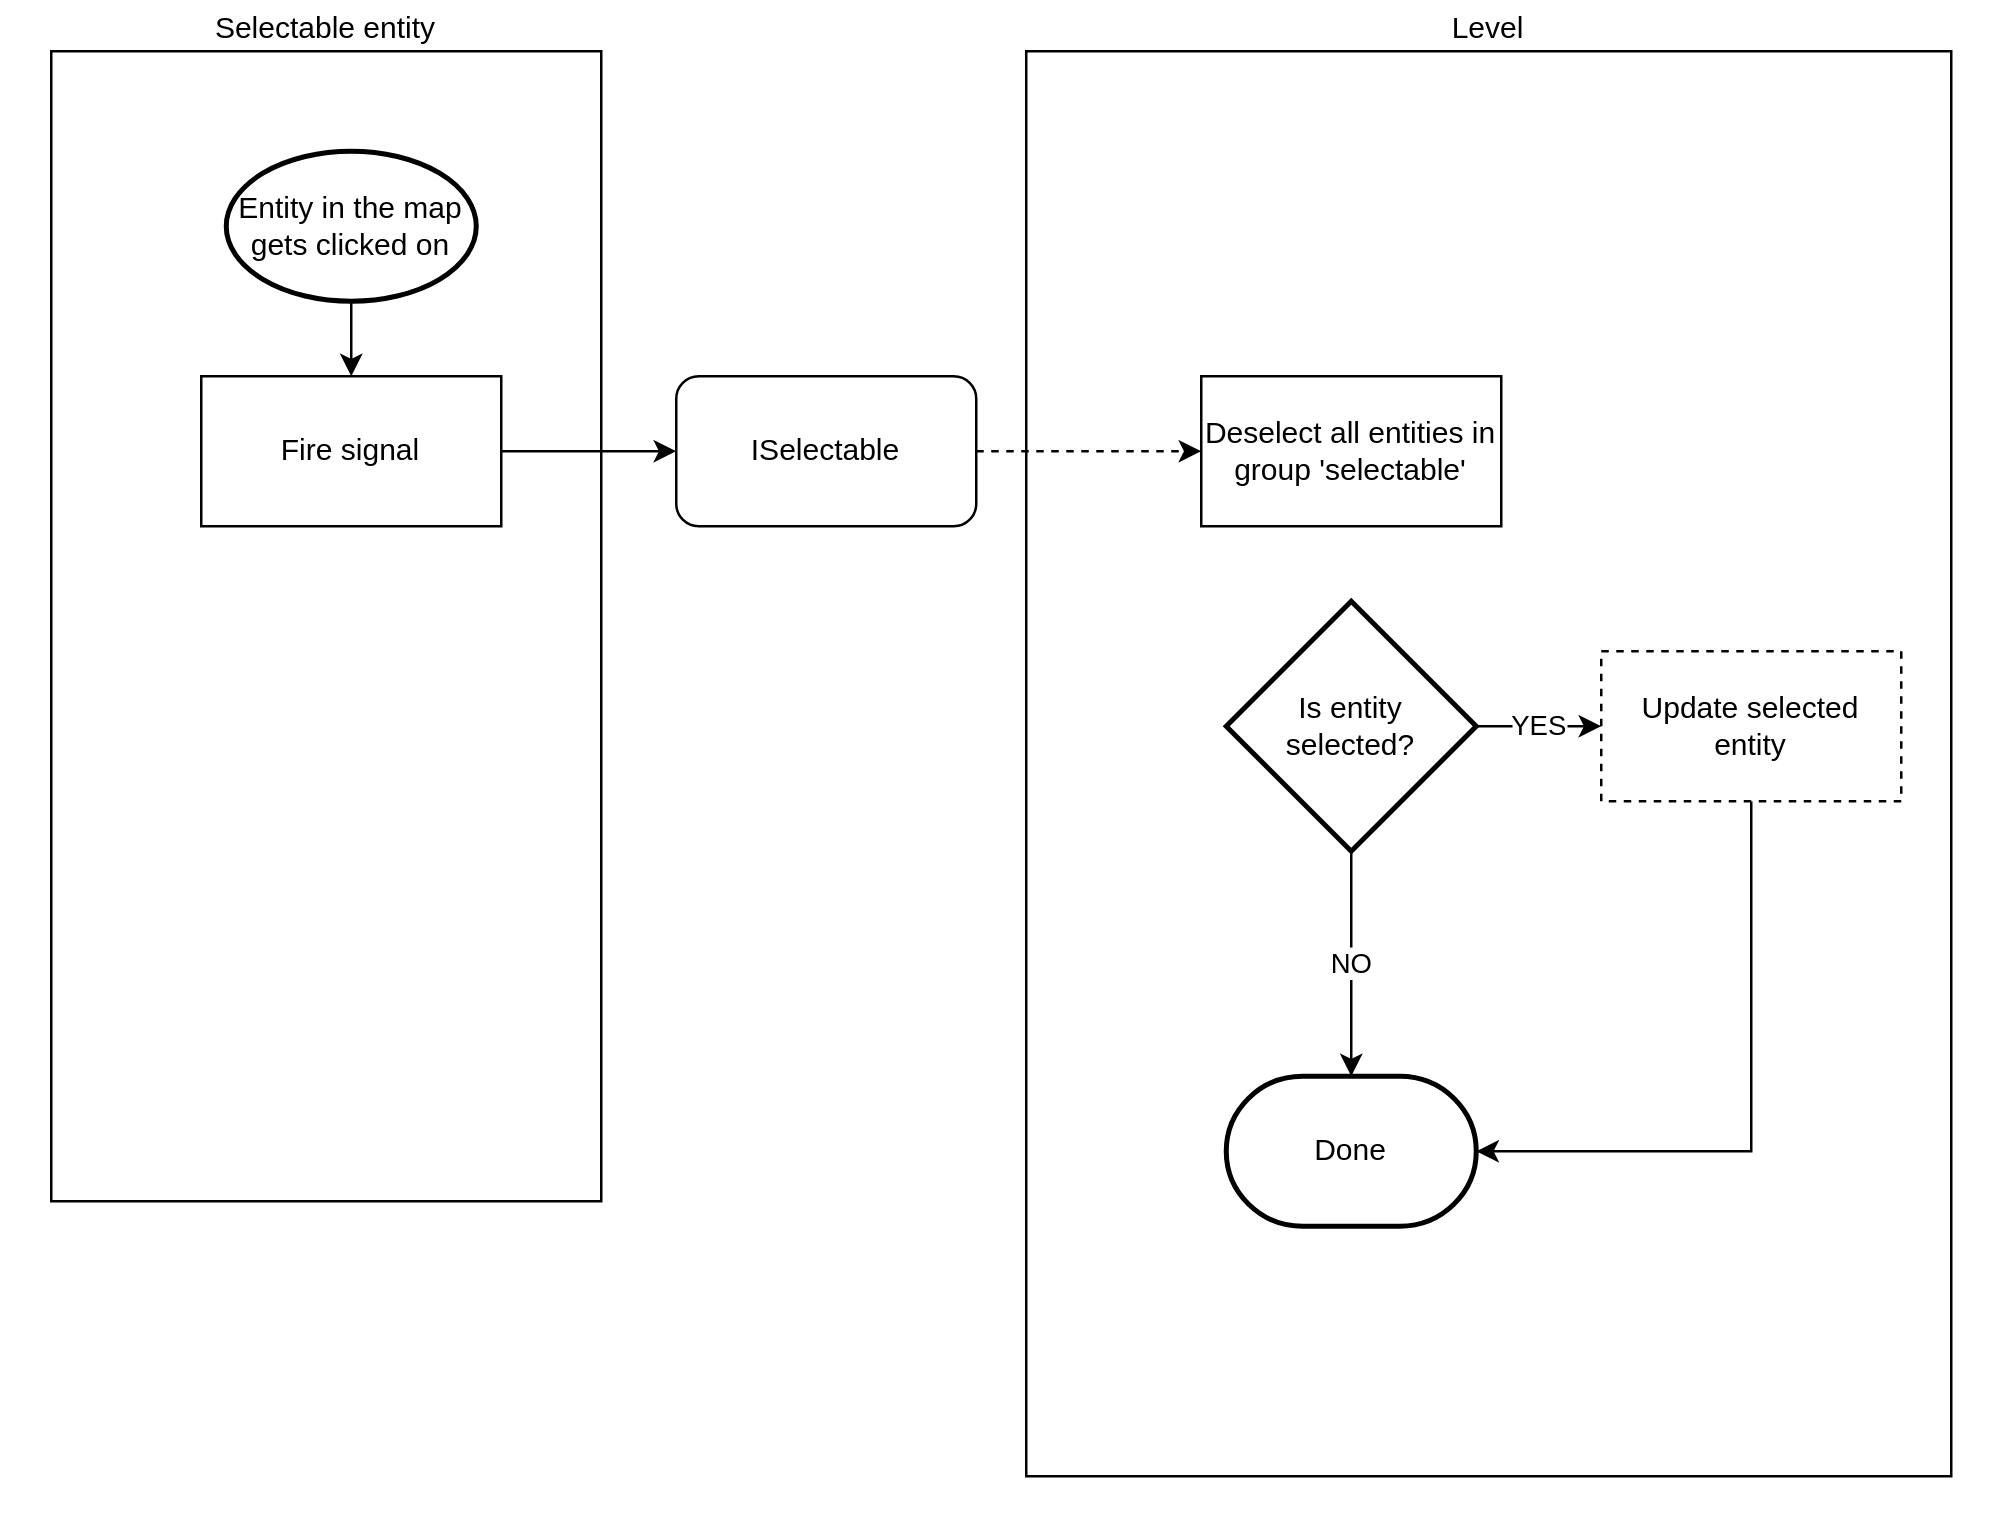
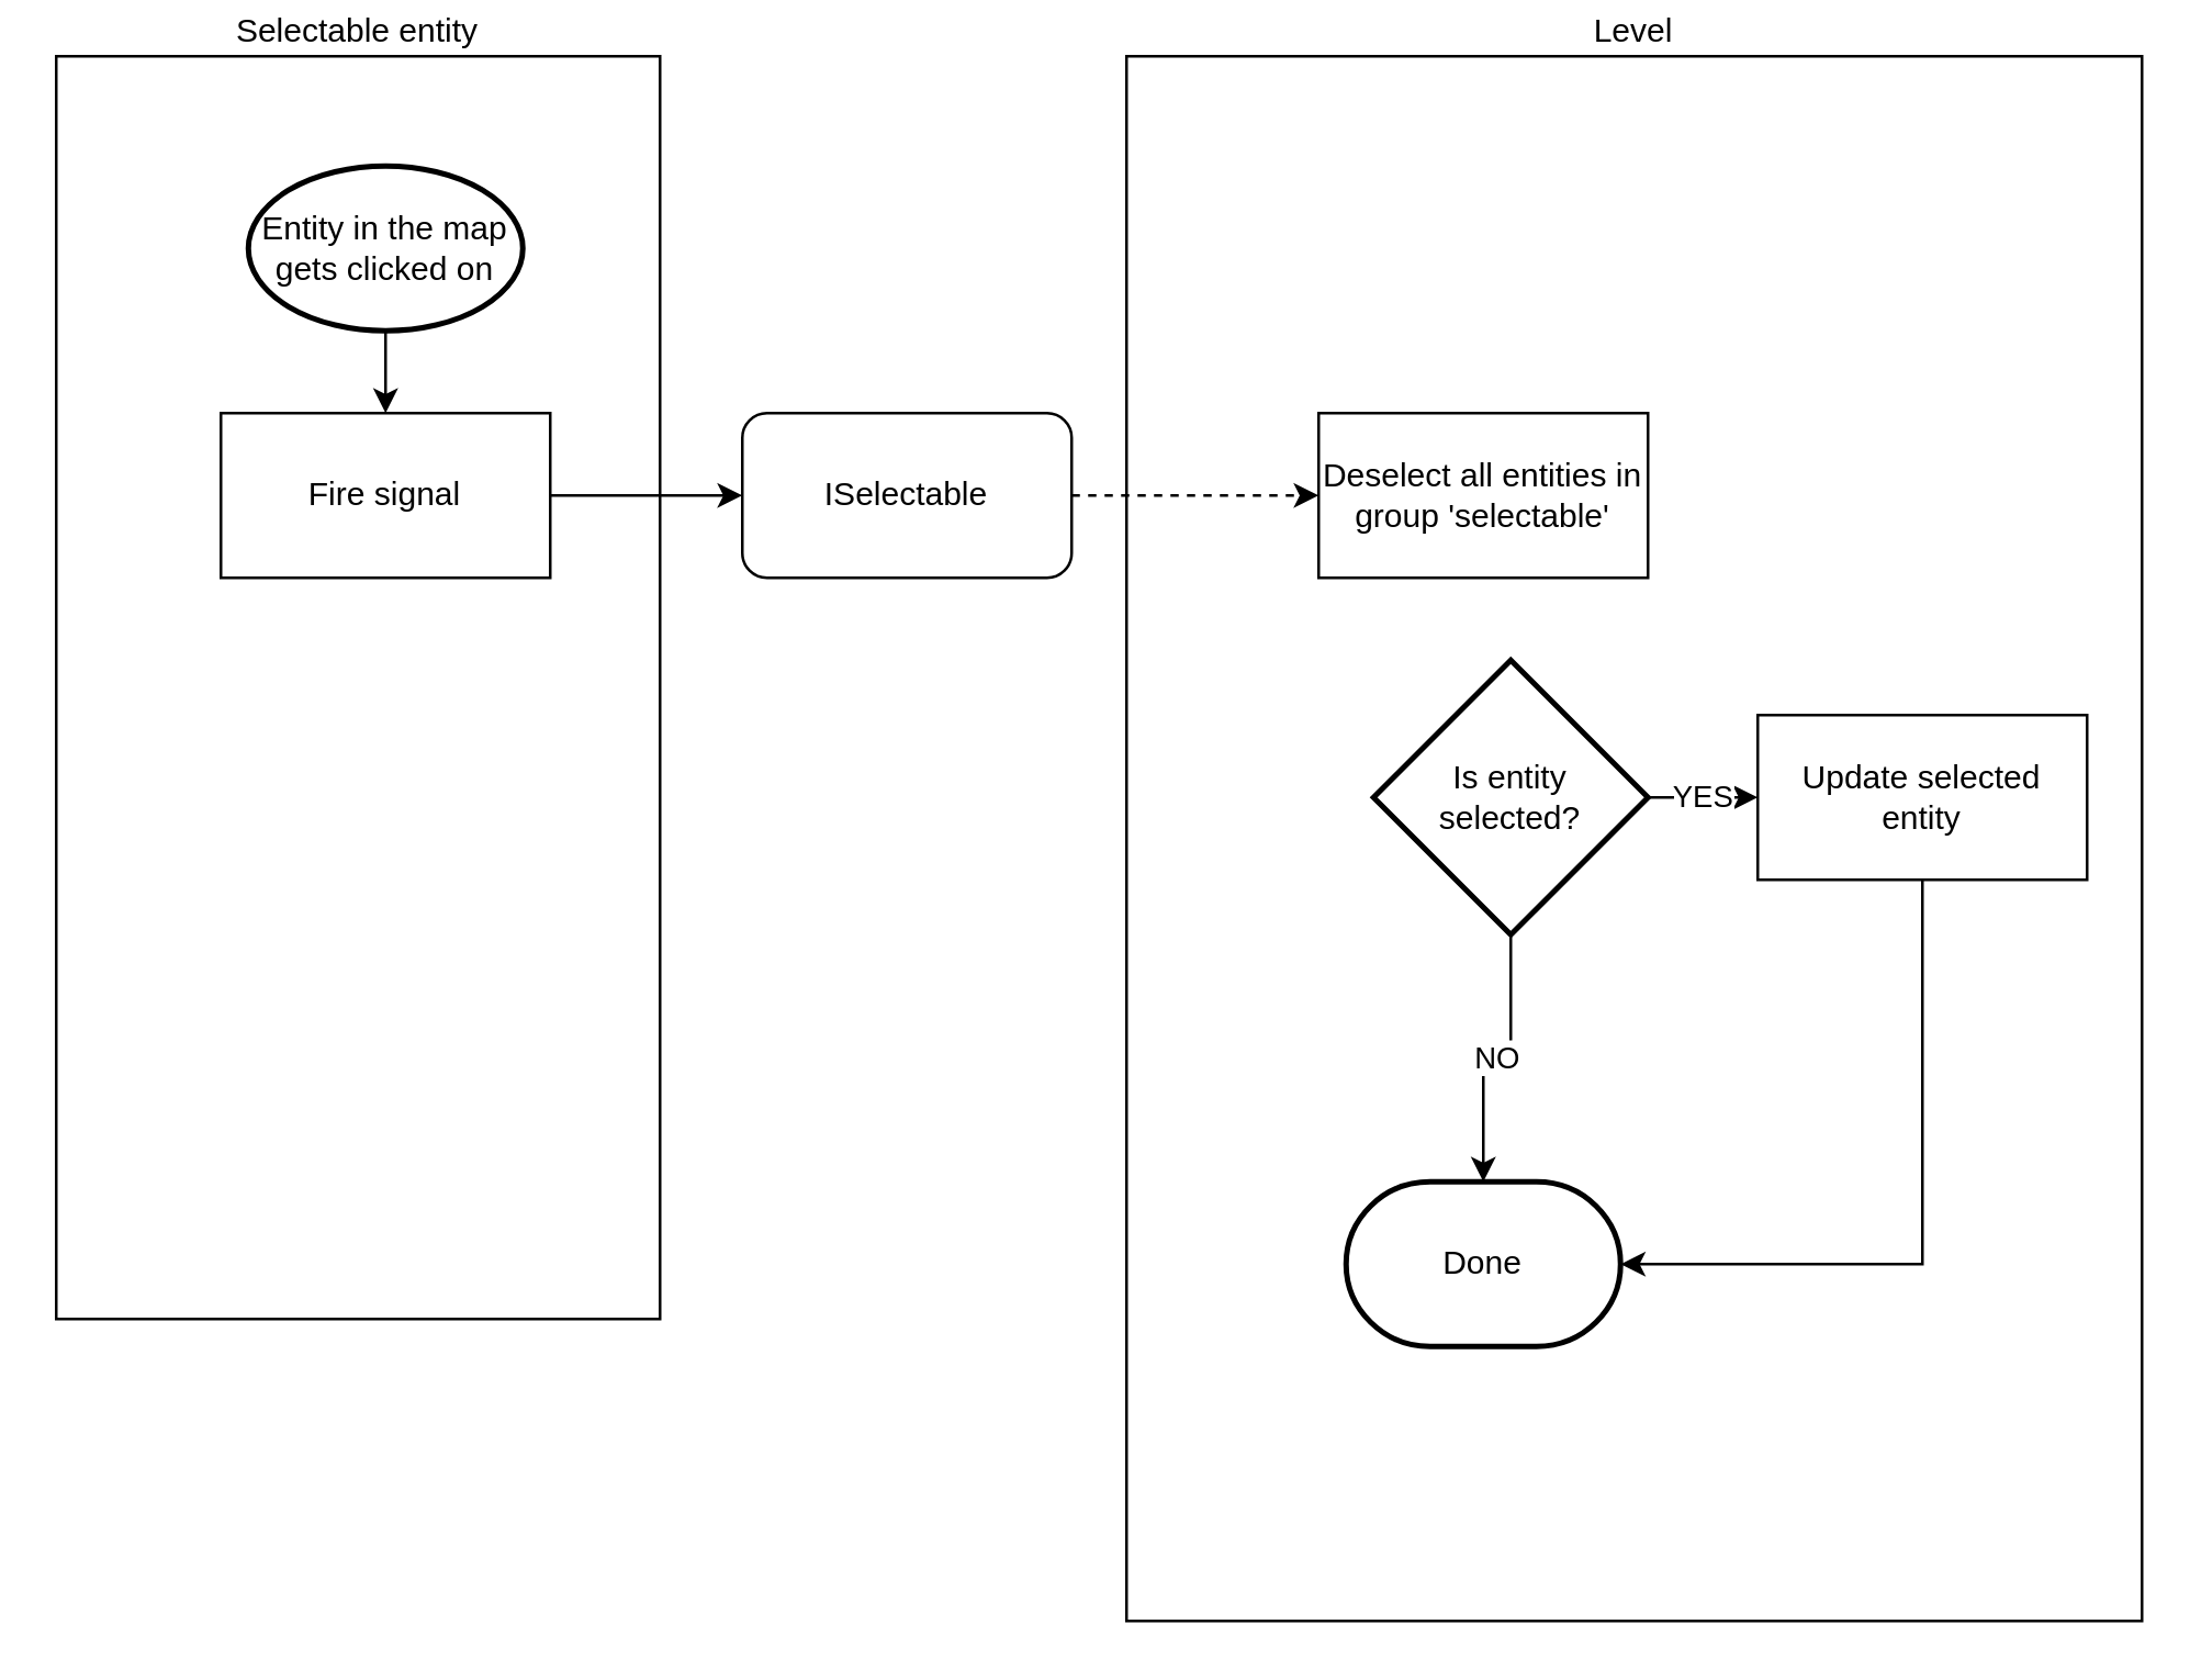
  <mxCell id="0" />
  <mxCell id="1" parent="0" />
  <mxCell id="2" value="Level" style="rounded=0;whiteSpace=wrap;html=1;labelPosition=center;verticalLabelPosition=top;align=center;verticalAlign=bottom;" vertex="1" parent="1"><mxGeometry x="410" y="20" width="370" height="570" as="geometry" /></mxCell>
  <mxCell id="3" value="Selectable entity" style="rounded=0;whiteSpace=wrap;html=1;labelPosition=center;verticalLabelPosition=top;align=center;verticalAlign=bottom;" vertex="1" parent="1"><mxGeometry x="20" y="20" width="220" height="460" as="geometry" /></mxCell>
  <mxCell id="4" value="Entity in the map&lt;br&gt;gets clicked on" style="strokeWidth=2;html=1;shape=mxgraph.flowchart.start_1;whiteSpace=wrap;" vertex="1" parent="1"><mxGeometry x="90" y="60" width="100" height="60" as="geometry" /></mxCell>
  <mxCell id="5" style="edgeStyle=orthogonalEdgeStyle;rounded=0;orthogonalLoop=1;jettySize=auto;html=1;entryX=0.5;entryY=0;entryDx=0;entryDy=0;exitX=0.5;exitY=1;exitDx=0;exitDy=0;exitPerimeter=0;" edge="1" parent="1" source="4" target="7"><mxGeometry relative="1" as="geometry"><mxPoint x="140" y="220" as="sourcePoint" /></mxGeometry></mxCell>
  <mxCell id="6" style="edgeStyle=orthogonalEdgeStyle;rounded=0;orthogonalLoop=1;jettySize=auto;html=1;entryX=0;entryY=0.5;entryDx=0;entryDy=0;" edge="1" parent="1" source="7" target="15"><mxGeometry relative="1" as="geometry" /></mxCell>
  <mxCell id="7" value="Fire signal" style="rounded=0;whiteSpace=wrap;html=1;" vertex="1" parent="1"><mxGeometry x="80" y="150" width="120" height="60" as="geometry" /></mxCell>
  <mxCell id="8" style="edgeStyle=orthogonalEdgeStyle;rounded=0;orthogonalLoop=1;jettySize=auto;html=1;entryX=1;entryY=0.5;entryDx=0;entryDy=0;entryPerimeter=0;exitX=0.5;exitY=1;exitDx=0;exitDy=0;" edge="1" parent="1" source="9" target="16"><mxGeometry relative="1" as="geometry" /></mxCell>
- <mxCell id="9" value="Update selected entity" style="rounded=0;whiteSpace=wrap;html=1;dashed=1;" vertex="1" parent="1"><mxGeometry x="640" y="260" width="120" height="60" as="geometry" /></mxCell>
+ <mxCell id="9" value="Update selected entity" style="rounded=0;whiteSpace=wrap;html=1;" vertex="1" parent="1"><mxGeometry x="640" y="260" width="120" height="60" as="geometry" /></mxCell>
  <mxCell id="10" value="Deselect all entities in group 'selectable'&lt;br&gt;" style="rounded=0;whiteSpace=wrap;html=1;" vertex="1" parent="1"><mxGeometry x="480" y="150" width="120" height="60" as="geometry" /></mxCell>
  <mxCell id="11" value="YES" style="edgeStyle=orthogonalEdgeStyle;rounded=0;orthogonalLoop=1;jettySize=auto;html=1;entryX=0;entryY=0.5;entryDx=0;entryDy=0;" edge="1" parent="1" source="13" target="9"><mxGeometry relative="1" as="geometry" /></mxCell>
  <mxCell id="12" value="NO" style="edgeStyle=orthogonalEdgeStyle;rounded=0;orthogonalLoop=1;jettySize=auto;html=1;entryX=0.5;entryY=0;entryDx=0;entryDy=0;entryPerimeter=0;" edge="1" parent="1" source="13" target="16"><mxGeometry relative="1" as="geometry" /></mxCell>
- <mxCell id="13" value="Is entity &lt;br&gt;selected?" style="strokeWidth=2;html=1;shape=mxgraph.flowchart.decision;whiteSpace=wrap;" vertex="1" parent="1"><mxGeometry x="490" y="240" width="100" height="100" as="geometry" /></mxCell>
+ <mxCell id="13" value="Is entity &lt;br&gt;selected?" style="strokeWidth=2;html=1;shape=mxgraph.flowchart.decision;whiteSpace=wrap;" vertex="1" parent="1"><mxGeometry x="500" y="240" width="100" height="100" as="geometry" /></mxCell>
  <mxCell id="14" style="edgeStyle=orthogonalEdgeStyle;rounded=0;orthogonalLoop=1;jettySize=auto;html=1;entryX=0;entryY=0.5;entryDx=0;entryDy=0;dashed=1;" edge="1" parent="1" source="15" target="10"><mxGeometry relative="1" as="geometry" /></mxCell>
  <mxCell id="15" value="ISelectable" style="rounded=1;whiteSpace=wrap;html=1;" vertex="1" parent="1"><mxGeometry x="270" y="150" width="120" height="60" as="geometry" /></mxCell>
  <mxCell id="16" value="Done" style="strokeWidth=2;html=1;shape=mxgraph.flowchart.terminator;whiteSpace=wrap;rounded=1;" vertex="1" parent="1"><mxGeometry x="490" y="430" width="100" height="60" as="geometry" /></mxCell>
